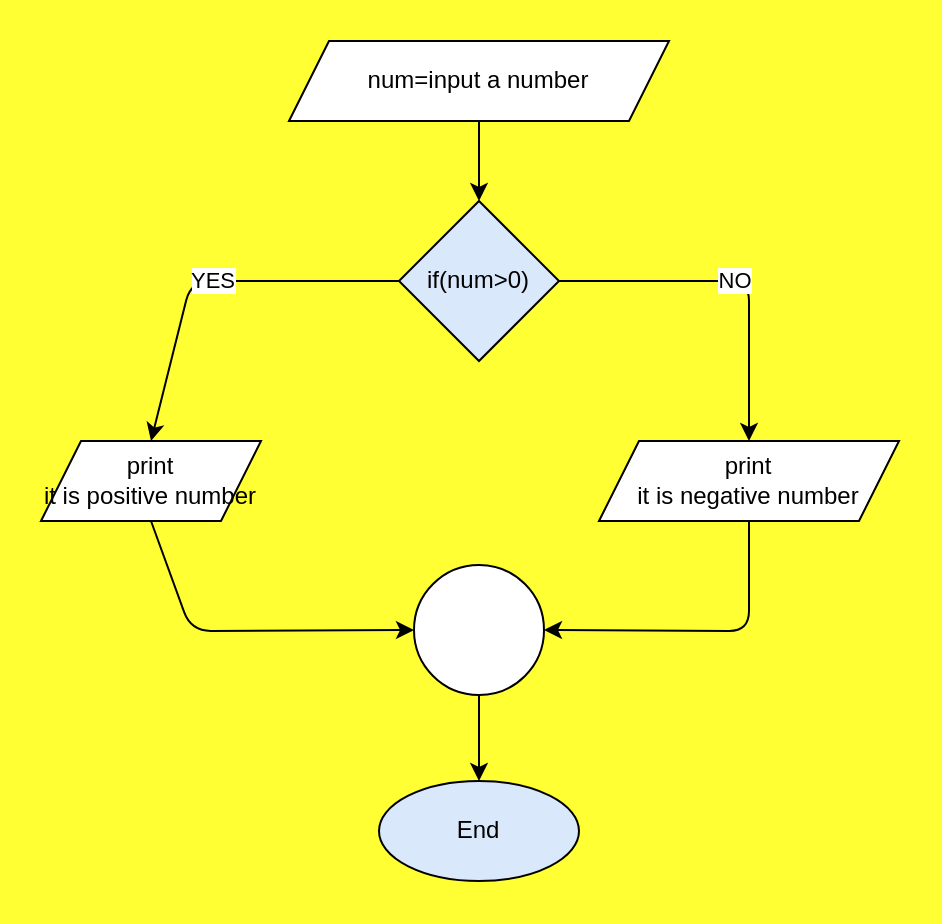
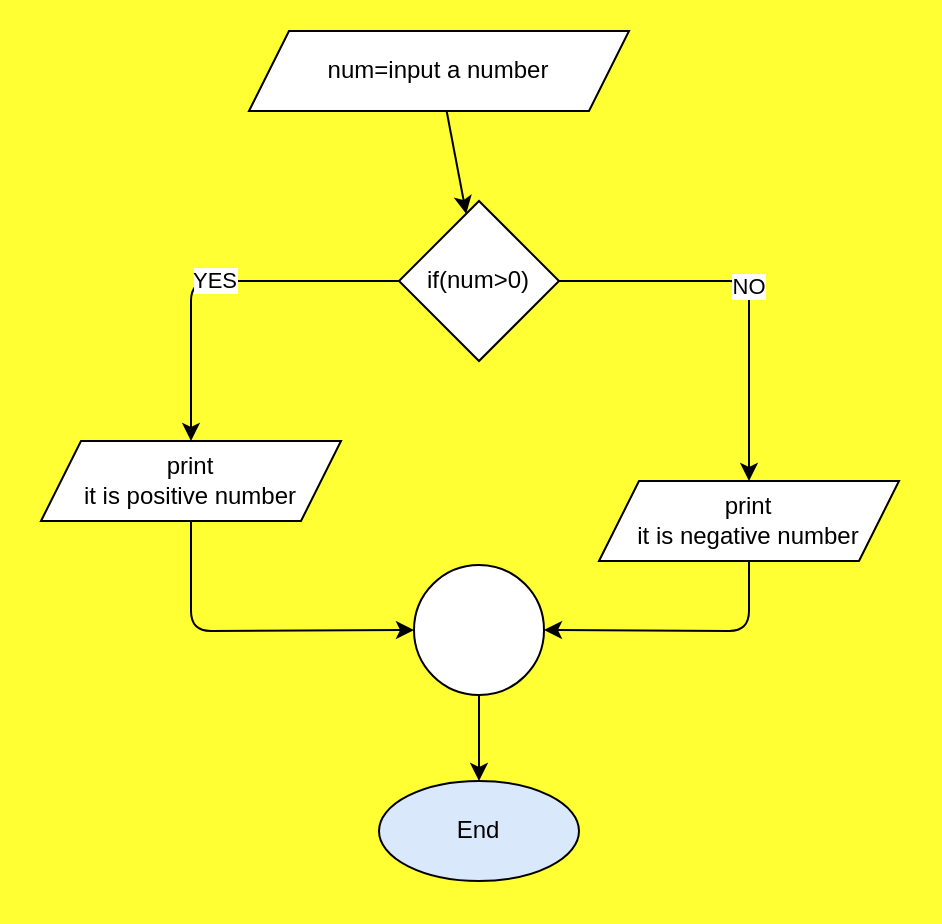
  <mxCell id="0" />
  <mxCell id="1" parent="0" />
  <mxCell id="2" value="" style="edgeStyle=none;html=1;" edge="1" parent="1" source="3" target="6"><mxGeometry relative="1" as="geometry" /></mxCell>
- <mxCell id="3" value="num=input a number" style="shape=parallelogram;perimeter=parallelogramPerimeter;whiteSpace=wrap;html=1;fixedSize=1;" vertex="1" parent="1"><mxGeometry x="144" y="20" width="190" height="40" as="geometry" /></mxCell>
+ <mxCell id="3" value="num=input a number" style="shape=parallelogram;perimeter=parallelogramPerimeter;whiteSpace=wrap;html=1;fixedSize=1;" vertex="1" parent="1"><mxGeometry x="124" y="15" width="190" height="40" as="geometry" /></mxCell>
  <mxCell id="4" value="YES" style="edgeStyle=none;html=1;entryX=0.5;entryY=0;entryDx=0;entryDy=0;" edge="1" parent="1" source="6" target="8"><mxGeometry relative="1" as="geometry"><Array as="points"><mxPoint x="95" y="140" /></Array></mxGeometry></mxCell>
  <mxCell id="5" value="NO" style="edgeStyle=none;html=1;entryX=0.5;entryY=0;entryDx=0;entryDy=0;exitX=1;exitY=0.5;exitDx=0;exitDy=0;" edge="1" parent="1" source="6" target="10"><mxGeometry relative="1" as="geometry"><Array as="points"><mxPoint x="374" y="140" /></Array></mxGeometry></mxCell>
- <mxCell id="6" value="if(num&amp;gt;0)" style="rhombus;whiteSpace=wrap;html=1;fillColor=#dae8fc;" vertex="1" parent="1"><mxGeometry x="199" y="100" width="80" height="80" as="geometry" /></mxCell>
+ <mxCell id="6" value="if(num&amp;gt;0)" style="rhombus;whiteSpace=wrap;html=1;" vertex="1" parent="1"><mxGeometry x="199" y="100" width="80" height="80" as="geometry" /></mxCell>
  <mxCell id="7" style="edgeStyle=none;html=1;entryX=0;entryY=0.5;entryDx=0;entryDy=0;exitX=0.5;exitY=1;exitDx=0;exitDy=0;" edge="1" parent="1" source="8" target="12"><mxGeometry relative="1" as="geometry"><Array as="points"><mxPoint x="95" y="315" /></Array></mxGeometry></mxCell>
- <mxCell id="8" value="print&lt;br&gt;it is positive number" style="shape=parallelogram;perimeter=parallelogramPerimeter;whiteSpace=wrap;html=1;fixedSize=1;" vertex="1" parent="1"><mxGeometry x="20" y="220" width="110" height="40" as="geometry" /></mxCell>
+ <mxCell id="8" value="print&lt;br&gt;it is positive number" style="shape=parallelogram;perimeter=parallelogramPerimeter;whiteSpace=wrap;html=1;fixedSize=1;" vertex="1" parent="1"><mxGeometry x="20" y="220" width="150" height="40" as="geometry" /></mxCell>
  <mxCell id="9" style="edgeStyle=none;html=1;entryX=1;entryY=0.5;entryDx=0;entryDy=0;exitX=0.5;exitY=1;exitDx=0;exitDy=0;" edge="1" parent="1" source="10" target="12"><mxGeometry relative="1" as="geometry"><mxPoint x="370" y="300" as="targetPoint" /><Array as="points"><mxPoint x="374" y="315" /></Array></mxGeometry></mxCell>
- <mxCell id="10" value="print&lt;br&gt;it is negative number" style="shape=parallelogram;perimeter=parallelogramPerimeter;whiteSpace=wrap;html=1;fixedSize=1;" vertex="1" parent="1"><mxGeometry x="299" y="220" width="150" height="40" as="geometry" /></mxCell>
+ <mxCell id="10" value="print&lt;br&gt;it is negative number" style="shape=parallelogram;perimeter=parallelogramPerimeter;whiteSpace=wrap;html=1;fixedSize=1;" vertex="1" parent="1"><mxGeometry x="299" y="240" width="150" height="40" as="geometry" /></mxCell>
  <mxCell id="11" value="" style="edgeStyle=none;html=1;" edge="1" parent="1" source="12" target="13"><mxGeometry relative="1" as="geometry" /></mxCell>
  <mxCell id="12" value="" style="ellipse;whiteSpace=wrap;html=1;aspect=fixed;" vertex="1" parent="1"><mxGeometry x="206.5" y="282" width="65" height="65" as="geometry" /></mxCell>
  <mxCell id="13" value="End" style="ellipse;whiteSpace=wrap;html=1;fillColor=#dae8fc;" vertex="1" parent="1"><mxGeometry x="189" y="390" width="100" height="50" as="geometry" /></mxCell>
